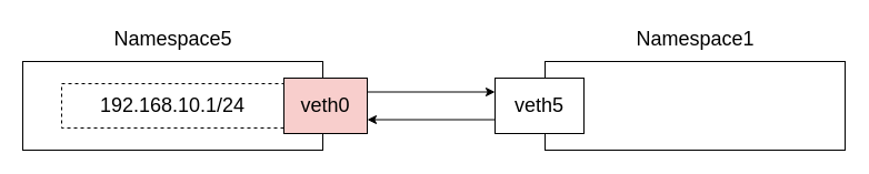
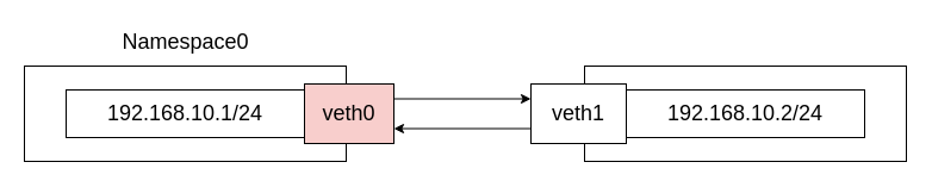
  <mxCell id="0" />
  <mxCell id="1" parent="0" />
  <mxCell id="2" value="" style="whiteSpace=wrap;html=1;fontSize=18;" vertex="1" parent="1"><mxGeometry x="20" y="55" width="270" height="80" as="geometry" /></mxCell>
- <mxCell id="3" value="Namespace5" style="text;html=1;align=center;verticalAlign=middle;resizable=0;points=[];autosize=1;strokeColor=none;fillColor=none;fontSize=18;" vertex="1" parent="1"><mxGeometry x="95" y="20" width="120" height="30" as="geometry" /></mxCell>
- <mxCell id="4" value="192.168.10.1/24" style="whiteSpace=wrap;html=1;fontSize=18;dashed=1;" vertex="1" parent="1"><mxGeometry x="55" y="75" width="200" height="40" as="geometry" /></mxCell>
+ <mxCell id="3" value="Namespace0" style="text;html=1;align=center;verticalAlign=middle;resizable=0;points=[];autosize=1;strokeColor=none;fillColor=none;fontSize=18;" vertex="1" parent="1"><mxGeometry x="95" y="20" width="120" height="30" as="geometry" /></mxCell>
+ <mxCell id="4" value="192.168.10.1/24" style="whiteSpace=wrap;html=1;fontSize=18;" vertex="1" parent="1"><mxGeometry x="55" y="75" width="200" height="40" as="geometry" /></mxCell>
  <mxCell id="5" value="" style="whiteSpace=wrap;html=1;fontSize=18;" vertex="1" parent="1"><mxGeometry x="490" y="55" width="270" height="80" as="geometry" /></mxCell>
- <mxCell id="6" value="Namespace1" style="text;html=1;align=center;verticalAlign=middle;resizable=0;points=[];autosize=1;strokeColor=none;fillColor=none;fontSize=18;" vertex="1" parent="1"><mxGeometry x="565" y="20" width="120" height="30" as="geometry" /></mxCell>
+ <mxCell id="7" value="192.168.10.2/24" style="whiteSpace=wrap;html=1;fontSize=18;" vertex="1" parent="1"><mxGeometry x="525" y="75" width="200" height="40" as="geometry" /></mxCell>
  <mxCell id="8" value="veth0" style="whiteSpace=wrap;html=1;fontSize=18;fillColor=#f8cecc;" vertex="1" parent="1"><mxGeometry x="255" y="70" width="75" height="50" as="geometry" /></mxCell>
- <mxCell id="9" value="veth5" style="whiteSpace=wrap;html=1;fontSize=18;" vertex="1" parent="1"><mxGeometry x="445" y="70" width="80" height="50" as="geometry" /></mxCell>
+ <mxCell id="9" value="veth1" style="whiteSpace=wrap;html=1;fontSize=18;" vertex="1" parent="1"><mxGeometry x="445" y="70" width="80" height="50" as="geometry" /></mxCell>
  <mxCell id="10" value="" style="endArrow=classic;html=1;fontSize=18;exitX=1;exitY=0.25;exitDx=0;exitDy=0;entryX=0;entryY=0.25;entryDx=0;entryDy=0;" edge="1" parent="1" source="8" target="9"><mxGeometry width="50" height="50" relative="1" as="geometry"><mxPoint x="400" y="245" as="sourcePoint" /><mxPoint x="450" y="195" as="targetPoint" /></mxGeometry></mxCell>
  <mxCell id="11" value="" style="endArrow=classic;html=1;fontSize=18;exitX=0;exitY=0.75;exitDx=0;exitDy=0;entryX=1;entryY=0.75;entryDx=0;entryDy=0;" edge="1" parent="1" source="9" target="8"><mxGeometry width="50" height="50" relative="1" as="geometry"><mxPoint x="340" y="95" as="sourcePoint" /><mxPoint x="330" y="135" as="targetPoint" /></mxGeometry></mxCell>
